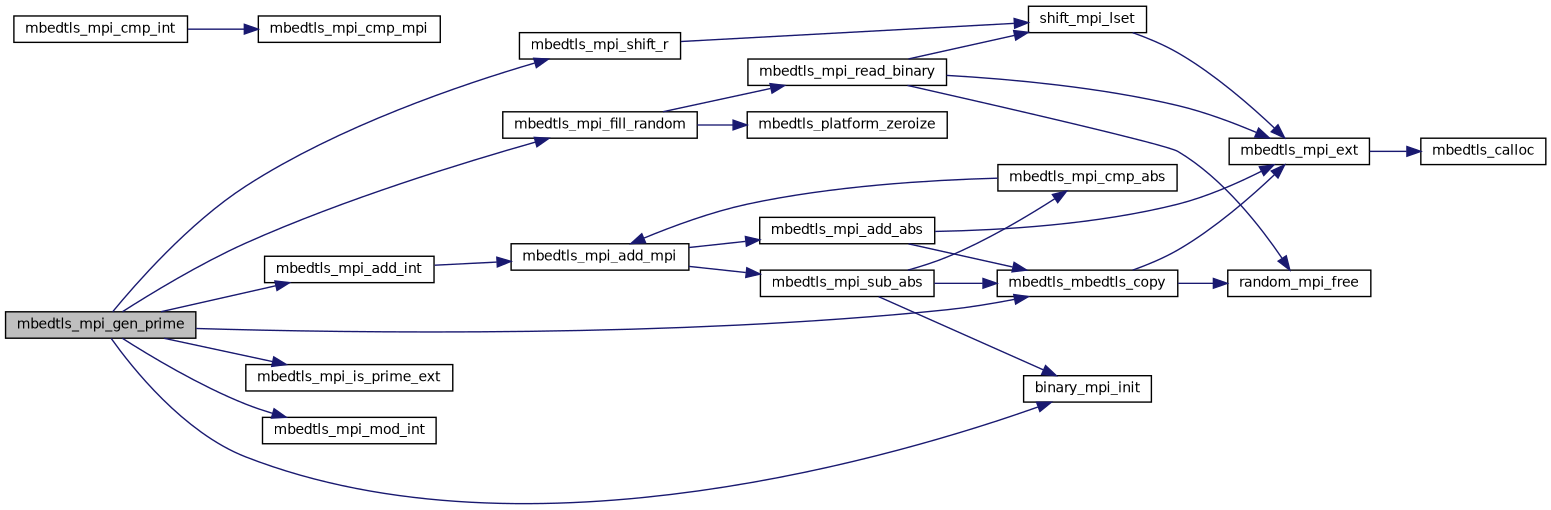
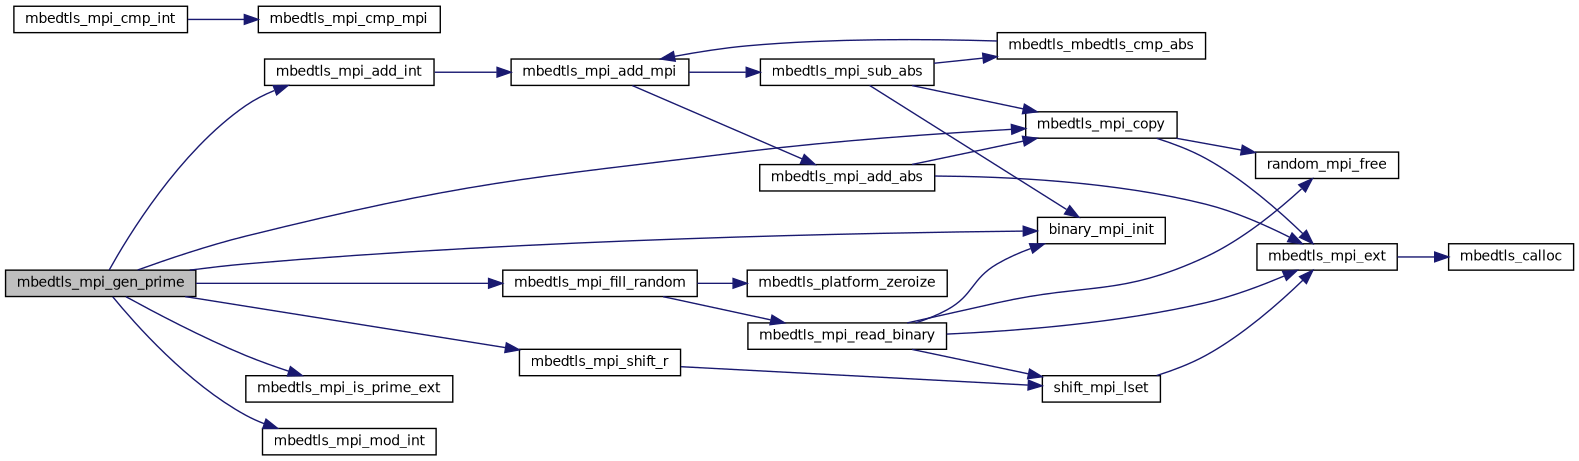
  digraph {
    rankdir=LR
    node [color=black fillcolor=white fontname=Helvetica fontsize=10 shape=record style=filled]
    edge [color=midnightblue fontname=Helvetica fontsize=10 labelfontname=Helvetica labelfontsize=10 style=solid]
    n1 [fillcolor=grey75 fontcolor=black height=0.2 label=mbedtls_mpi_gen_prime width=0.4]
    n2 [height=0.2 label=mbedtls_mpi_add_int width=0.4]
-   n3 [height=0.2 label=mbedtls_mbedtls_copy width=0.4]
+   n3 [height=0.2 label=mbedtls_mpi_copy width=0.4]
    n4 [height=0.2 label=binary_mpi_init width=0.4]
    n5 [height=0.2 label=mbedtls_mpi_fill_random width=0.4]
    n6 [height=0.2 label=mbedtls_mpi_is_prime_ext width=0.4]
    n7 [height=0.2 label=mbedtls_mpi_mod_int width=0.4]
    n8 [height=0.2 label=mbedtls_mpi_shift_r width=0.4]
    n9 [height=0.2 label=mbedtls_mpi_add_mpi width=0.4]
    n10 [height=0.2 label=mbedtls_mpi_ext width=0.4]
    n11 [height=0.2 label=random_mpi_free width=0.4]
    n12 [height=0.2 label=mbedtls_mpi_read_binary width=0.4]
    n13 [height=0.2 label=mbedtls_platform_zeroize width=0.4]
    n14 [height=0.2 label=shift_mpi_lset width=0.4]
    n15 [height=0.2 label=mbedtls_mpi_add_abs width=0.4]
    n16 [height=0.2 label=mbedtls_mpi_sub_abs width=0.4]
-   n17 [height=0.2 label=mbedtls_mpi_cmp_abs width=0.4]
+   n17 [height=0.2 label=mbedtls_mbedtls_cmp_abs width=0.4]
    n18 [height=0.2 label=mbedtls_calloc width=0.4]
    n19 [height=0.2 label=mbedtls_mpi_cmp_int width=0.4]
    n20 [height=0.2 label=mbedtls_mpi_cmp_mpi width=0.4]
    n1 -> n2
    n1 -> n3
    n1 -> n4
    n1 -> n5
    n1 -> n6
    n1 -> n7
    n1 -> n8
    n2 -> n9
    n3 -> n10
    n3 -> n11
    n5 -> n12
    n5 -> n13
    n8 -> n14
    n9 -> n15
    n9 -> n16
    n10 -> n18
+   n12 -> n4
    n12 -> n10
    n12 -> n11
    n12 -> n14
    n14 -> n10
    n15 -> n3
    n15 -> n10
    n16 -> n3
    n16 -> n4
    n16 -> n17
    n17 -> n9
    n19 -> n20
  }
